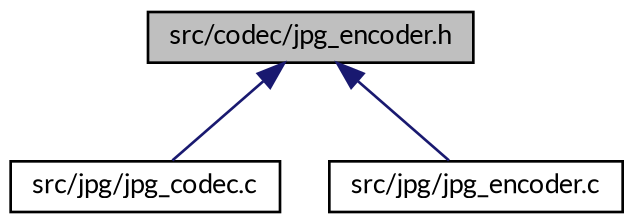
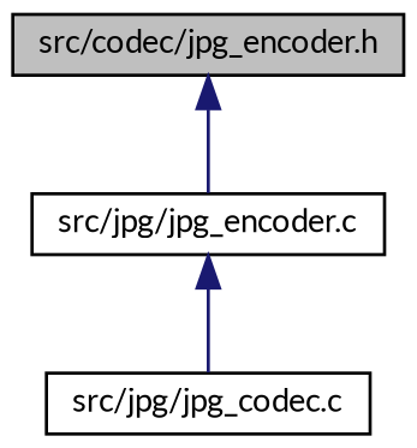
  digraph {
    fontname=Lato
    node [color=black fillcolor=white fontname=Lato fontsize=10 shape=record style=filled]
    edge [color=midnightblue dir=back fontname=Lato fontsize=10 labelfontname=Helvetica labelfontsize=10 style=solid]
    n1 [fillcolor=grey75 fontcolor=black height=0.2 label="src/codec/jpg_encoder.h" width=0.4]
    n2 [height=0.2 label="src/jpg/jpg_codec.c" width=0.4]
    n3 [height=0.2 label="src/jpg/jpg_encoder.c" width=0.4]
-   n1 -> n2
+   n3 -> n2
    n1 -> n3
  }
